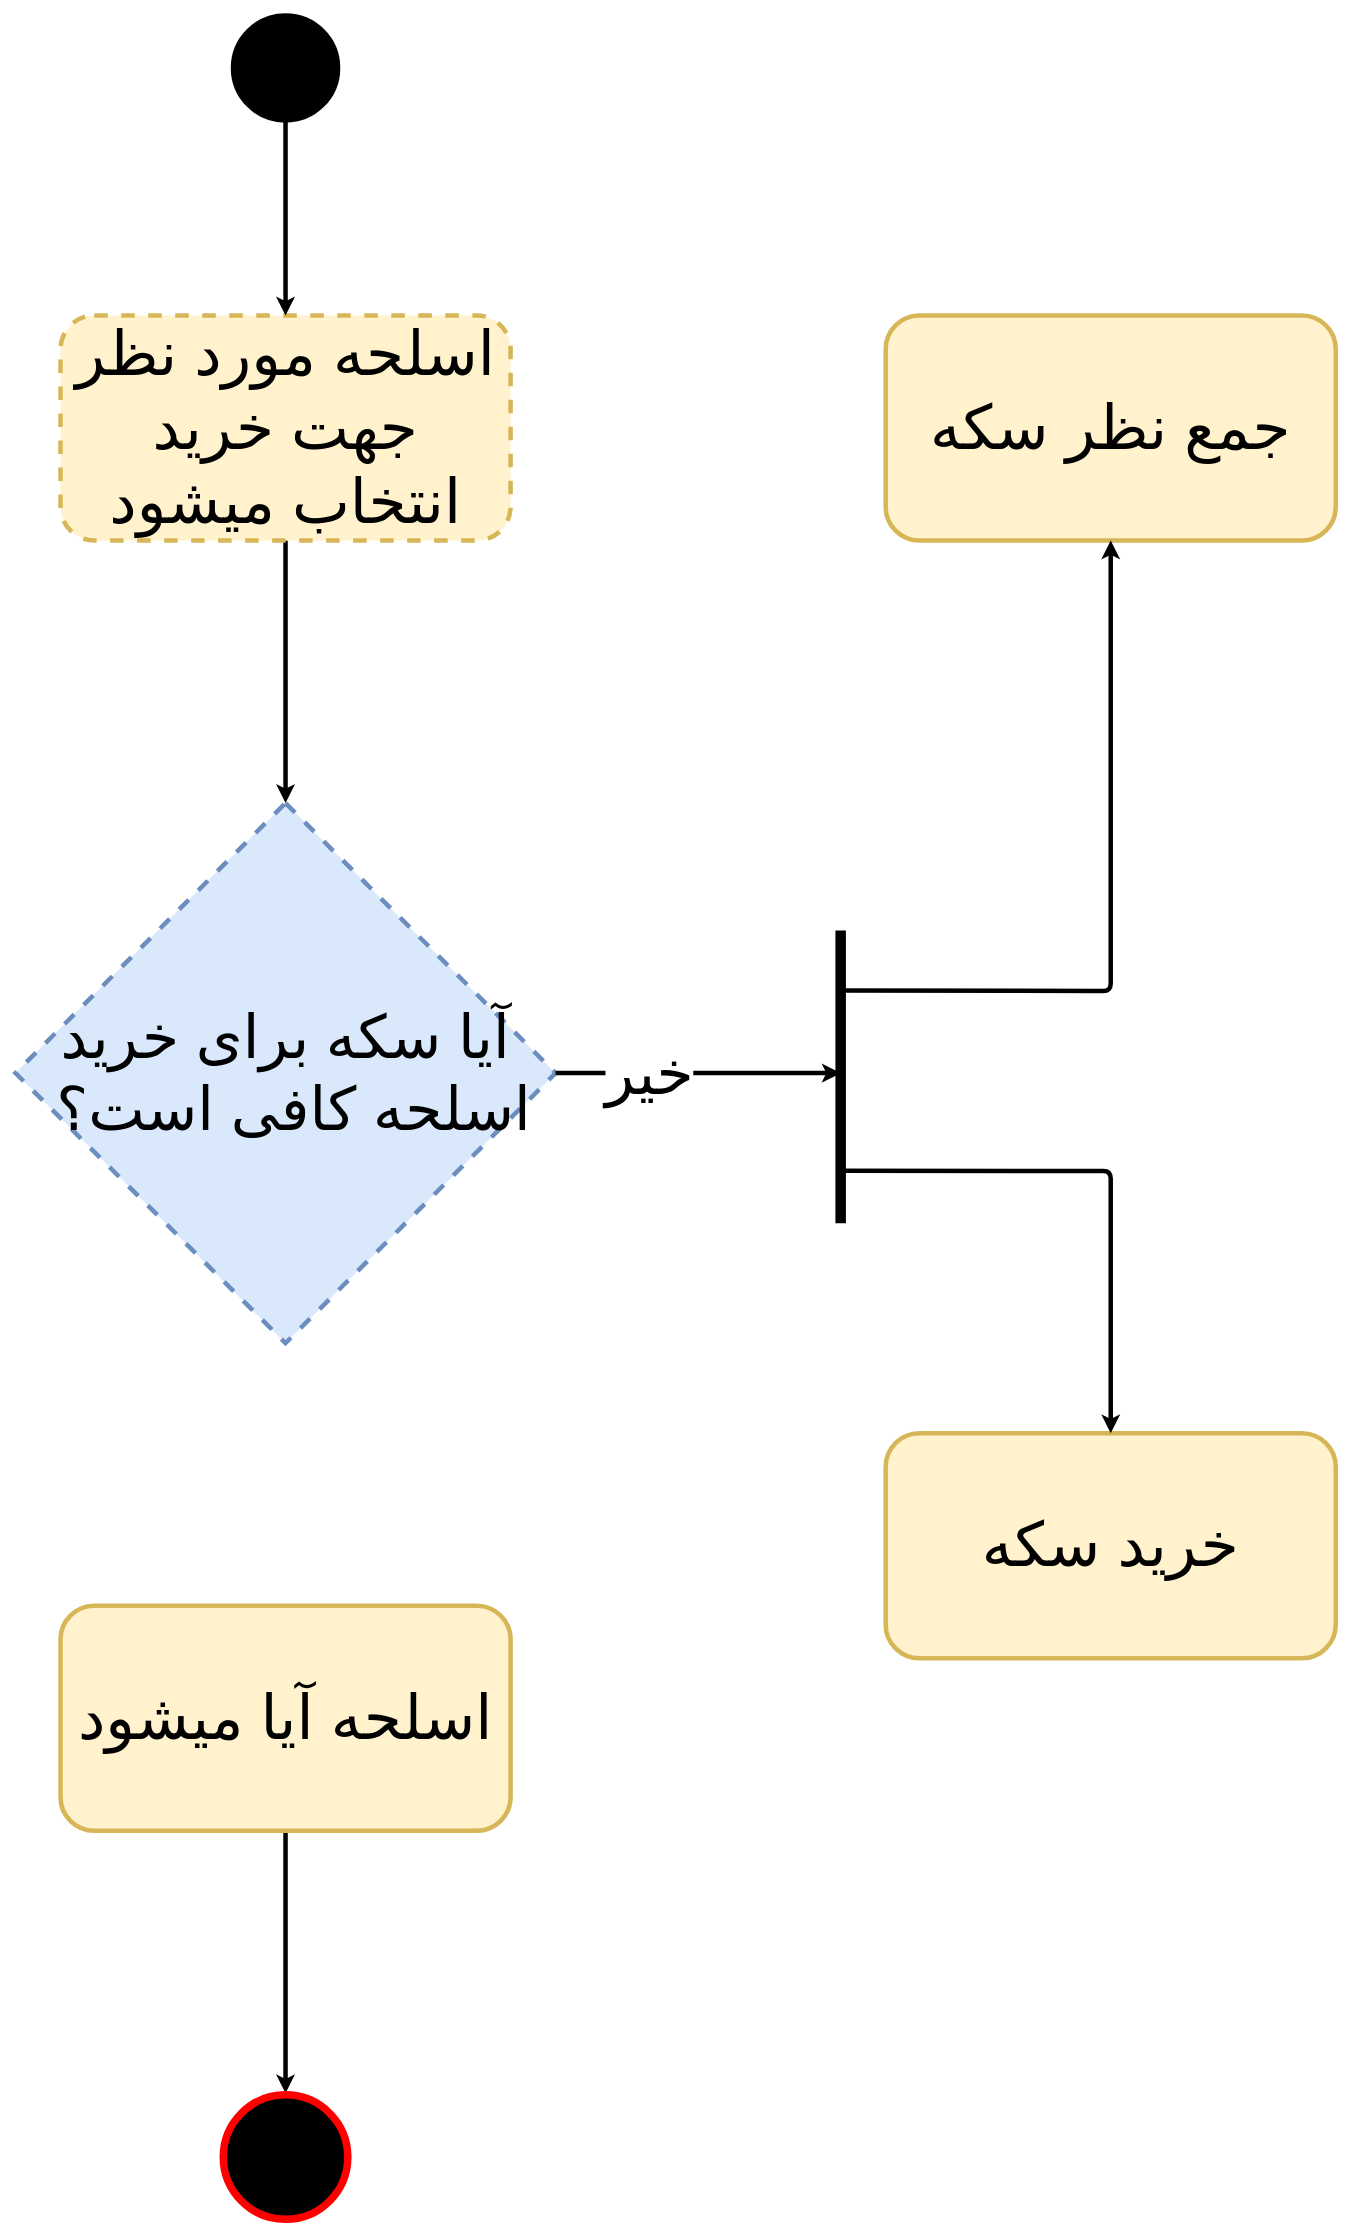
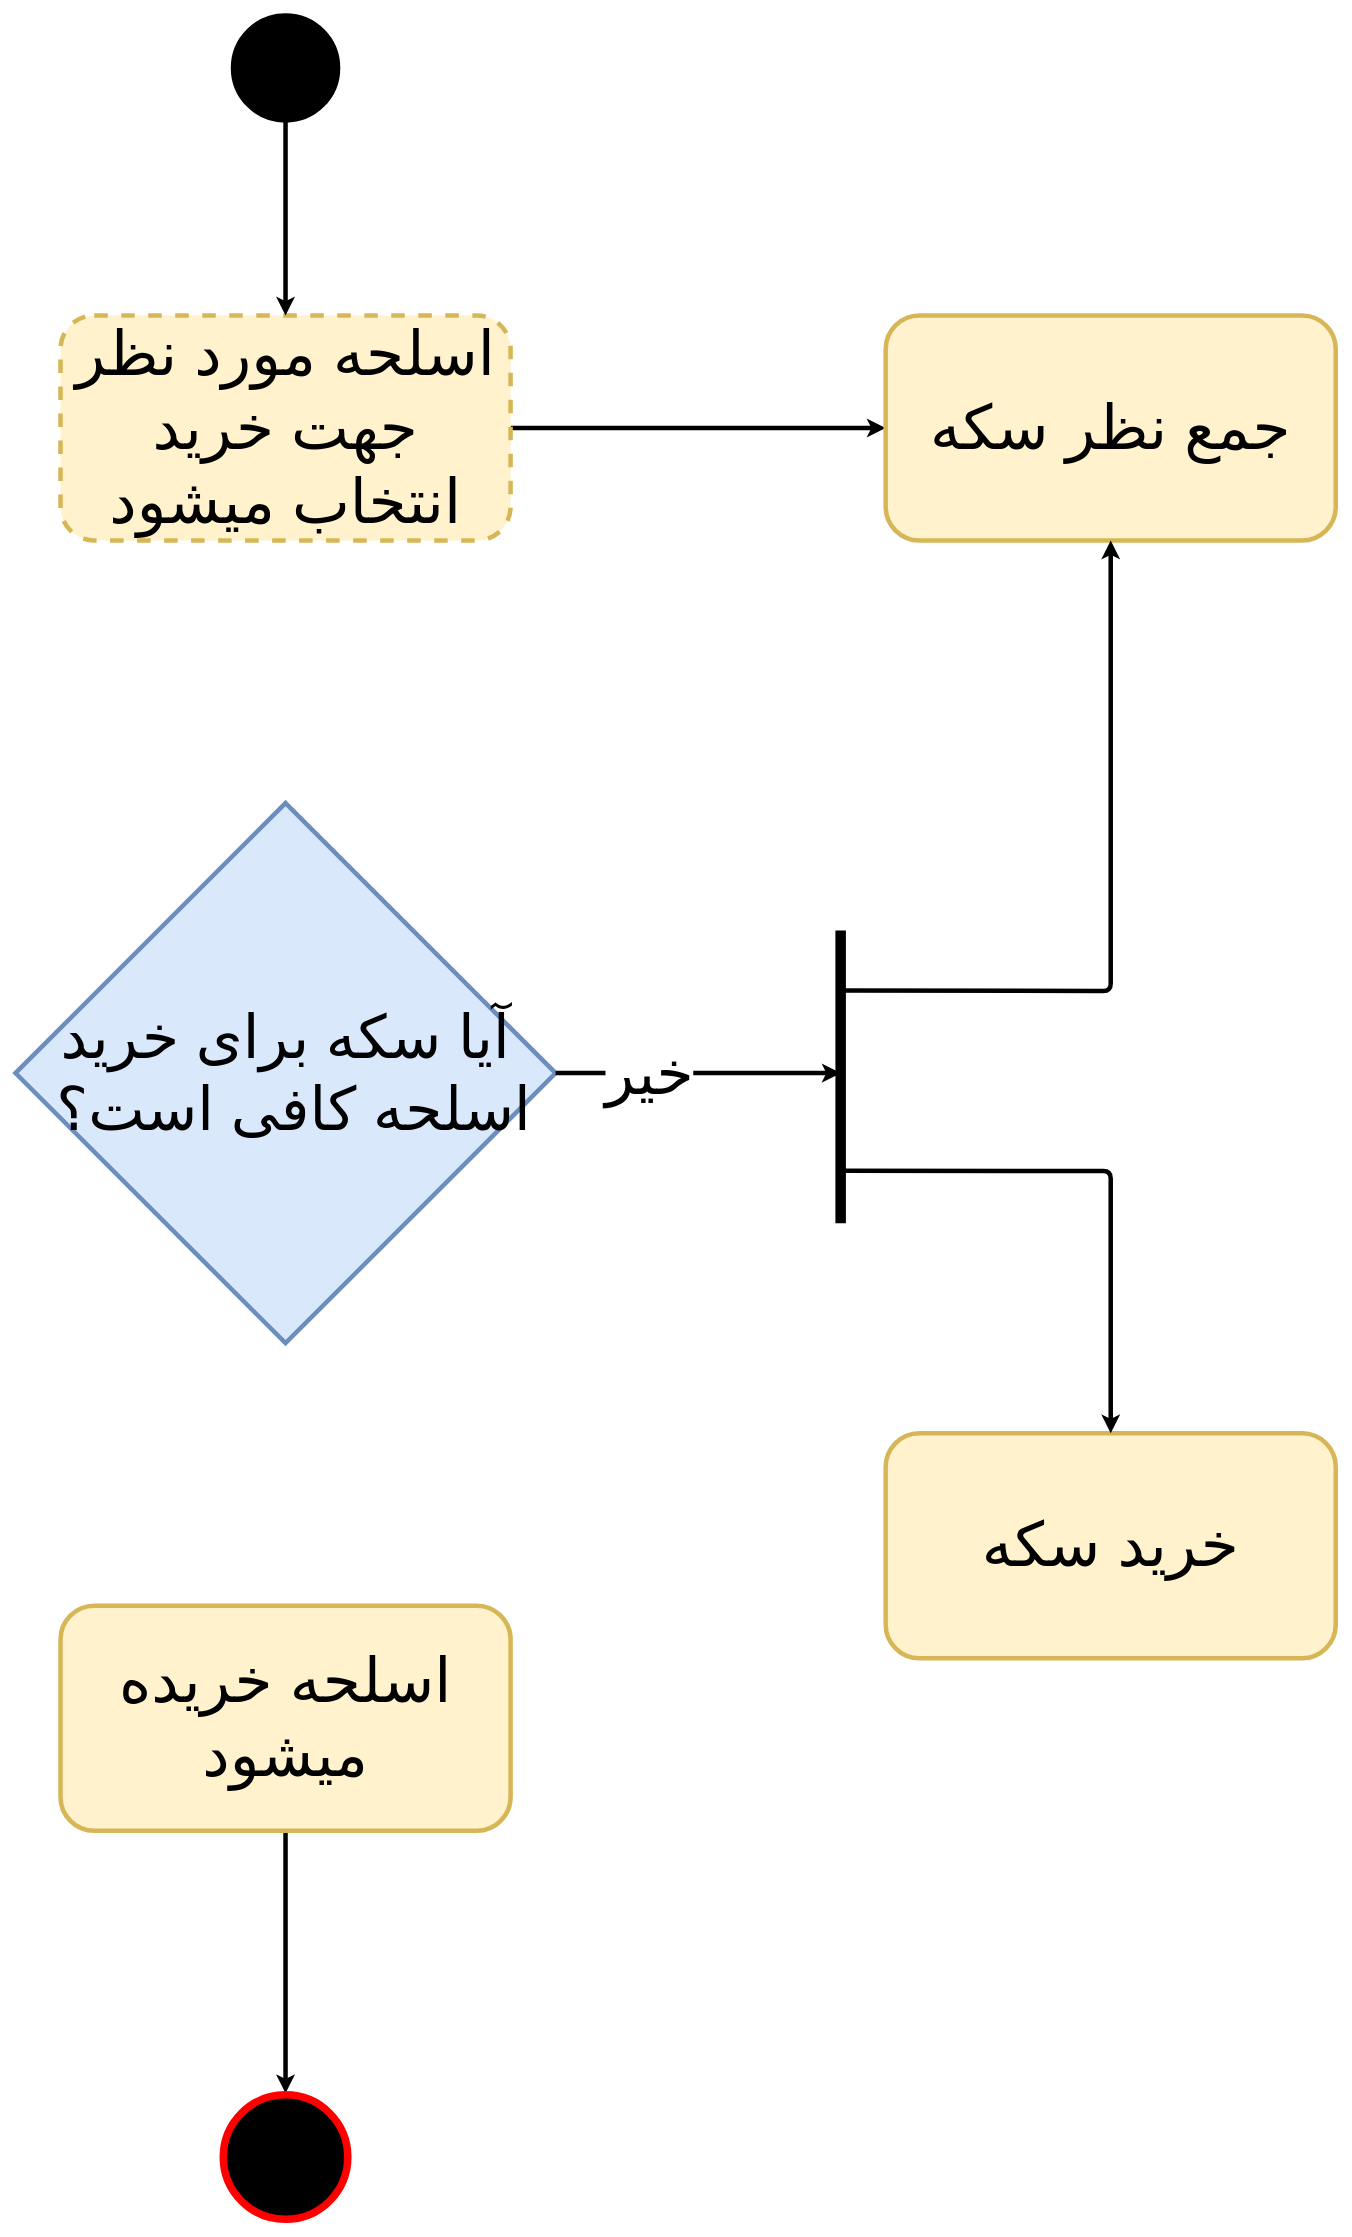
  <mxCell id="0" />
  <mxCell id="1" parent="0" />
  <mxCell id="2" value="" style="ellipse;whiteSpace=wrap;html=1;aspect=fixed;fillColor=#000000;fontSize=60;strokeWidth=6;align=center;" vertex="1" parent="1"><mxGeometry x="310" y="20" width="140" height="140" as="geometry" /></mxCell>
- <mxCell id="3" style="edgeStyle=orthogonalEdgeStyle;curved=0;rounded=1;sketch=0;orthogonalLoop=1;jettySize=auto;html=1;entryX=0.5;entryY=0;entryDx=0;entryDy=0;fontSize=82;fontColor=#FFFFFF;strokeWidth=6;align=center;" edge="1" parent="1" source="4" target="6"><mxGeometry relative="1" as="geometry" /></mxCell>
+ <mxCell id="3" style="edgeStyle=orthogonalEdgeStyle;curved=0;rounded=1;sketch=0;orthogonalLoop=1;jettySize=auto;html=1;fontSize=82;fontColor=#FFFFFF;strokeWidth=6;align=center;" edge="1" parent="1" source="4" target="10"><mxGeometry relative="1" as="geometry" /></mxCell>
  <mxCell id="4" value="&lt;font style=&quot;font-size: 82px;&quot;&gt;اسلحه مورد نظر جهت خرید انتخاب میشود&lt;/font&gt;" style="rounded=1;whiteSpace=wrap;html=1;fontSize=82;strokeWidth=6;fillColor=#fff2cc;strokeColor=#d6b656;align=center;dashed=1;" vertex="1" parent="1"><mxGeometry x="80" y="420" width="600" height="300" as="geometry" /></mxCell>
  <mxCell id="5" style="edgeStyle=orthogonalEdgeStyle;rounded=0;orthogonalLoop=1;jettySize=auto;html=1;strokeWidth=6;entryX=0.5;entryY=0;entryDx=0;entryDy=0;fontSize=60;align=center;" edge="1" parent="1" source="2" target="4"><mxGeometry relative="1" as="geometry"><mxPoint x="-8522" y="6140" as="targetPoint" /></mxGeometry></mxCell>
- <mxCell id="6" value="آیا سکه برای خرید&lt;br&gt;&amp;nbsp;اسلحه کافی است؟" style="rhombus;whiteSpace=wrap;html=1;fontSize=80;strokeWidth=6;fillColor=#dae8fc;strokeColor=#6c8ebf;align=center;dashed=1;" vertex="1" parent="1"><mxGeometry x="20" y="1070" width="720" height="720" as="geometry" /></mxCell>
+ <mxCell id="6" value="آیا سکه برای خرید&lt;br&gt;&amp;nbsp;اسلحه کافی است؟" style="rhombus;whiteSpace=wrap;html=1;fontSize=80;strokeWidth=6;fillColor=#dae8fc;strokeColor=#6c8ebf;align=center;" vertex="1" parent="1"><mxGeometry x="20" y="1070" width="720" height="720" as="geometry" /></mxCell>
  <mxCell id="7" style="edgeStyle=orthogonalEdgeStyle;curved=0;rounded=1;sketch=0;orthogonalLoop=1;jettySize=auto;html=1;entryX=0.5;entryY=0;entryDx=0;entryDy=0;fontSize=80;fontColor=#FFFFFF;strokeWidth=6;align=center;" edge="1" parent="1" source="8" target="9"><mxGeometry relative="1" as="geometry" /></mxCell>
- <mxCell id="8" value="&lt;font style=&quot;font-size: 82px&quot;&gt;اسلحه آیا میشود&lt;/font&gt;" style="rounded=1;whiteSpace=wrap;html=1;fontSize=82;strokeWidth=6;fillColor=#fff2cc;strokeColor=#d6b656;align=center;" vertex="1" parent="1"><mxGeometry x="80" y="2140" width="600" height="300" as="geometry" /></mxCell>
+ <mxCell id="8" value="&lt;font style=&quot;font-size: 82px&quot;&gt;اسلحه خریده میشود&lt;/font&gt;" style="rounded=1;whiteSpace=wrap;html=1;fontSize=82;strokeWidth=6;fillColor=#fff2cc;strokeColor=#d6b656;align=center;" vertex="1" parent="1"><mxGeometry x="80" y="2140" width="600" height="300" as="geometry" /></mxCell>
  <mxCell id="9" value="" style="ellipse;html=1;shape=endState;fillColor=#000000;strokeColor=#ff0000;rounded=0;sketch=0;fontSize=60;strokeWidth=6;align=center;" vertex="1" parent="1"><mxGeometry x="295" y="2790" width="170" height="170" as="geometry" /></mxCell>
  <mxCell id="10" value="&lt;font style=&quot;font-size: 82px&quot;&gt;جمع نظر سکه&lt;/font&gt;" style="rounded=1;whiteSpace=wrap;html=1;fontSize=82;strokeWidth=6;fillColor=#fff2cc;strokeColor=#d6b656;align=center;" vertex="1" parent="1"><mxGeometry x="1180" y="420" width="600" height="300" as="geometry" /></mxCell>
  <mxCell id="11" value="&lt;font style=&quot;font-size: 82px&quot;&gt;خرید سکه&lt;/font&gt;" style="rounded=1;whiteSpace=wrap;html=1;fontSize=82;strokeWidth=6;fillColor=#fff2cc;strokeColor=#d6b656;align=center;" vertex="1" parent="1"><mxGeometry x="1180" y="1910" width="600" height="300" as="geometry" /></mxCell>
  <mxCell id="12" style="edgeStyle=orthogonalEdgeStyle;curved=0;rounded=1;sketch=0;orthogonalLoop=1;jettySize=auto;html=1;fontSize=80;fontColor=#FFFFFF;strokeWidth=6;align=center;" edge="1" parent="1" source="6"><mxGeometry relative="1" as="geometry"><mxPoint x="1120" y="1430" as="targetPoint" /></mxGeometry></mxCell>
  <mxCell id="13" value="&lt;font color=&quot;#000000&quot;&gt;خیر&lt;/font&gt;" style="edgeLabel;html=1;align=center;verticalAlign=middle;resizable=0;points=[];fontSize=80;fontColor=#FFFFFF;" vertex="1" connectable="0" parent="12"><mxGeometry x="-0.345" relative="1" as="geometry"><mxPoint x="-1" as="offset" /></mxGeometry></mxCell>
  <mxCell id="14" value="" style="endArrow=none;html=1;strokeWidth=14;fontSize=60;align=center;" edge="1" parent="1"><mxGeometry width="50" height="50" relative="1" as="geometry"><mxPoint x="1120" y="1630" as="sourcePoint" /><mxPoint x="1120" y="1240" as="targetPoint" /></mxGeometry></mxCell>
  <mxCell id="15" style="edgeStyle=orthogonalEdgeStyle;curved=0;rounded=1;sketch=0;orthogonalLoop=1;jettySize=auto;html=1;fontSize=82;fontColor=#FFFFFF;strokeWidth=6;entryX=0.5;entryY=1;entryDx=0;entryDy=0;align=center;" edge="1" parent="1" target="10"><mxGeometry relative="1" as="geometry"><mxPoint x="1120" y="1320" as="sourcePoint" /><mxPoint x="1240" y="820" as="targetPoint" /></mxGeometry></mxCell>
  <mxCell id="16" style="edgeStyle=orthogonalEdgeStyle;curved=0;rounded=1;sketch=0;orthogonalLoop=1;jettySize=auto;html=1;fontSize=82;fontColor=#FFFFFF;strokeWidth=6;entryX=0.5;entryY=0;entryDx=0;entryDy=0;align=center;" edge="1" parent="1" target="11"><mxGeometry relative="1" as="geometry"><mxPoint x="1120" y="1560" as="sourcePoint" /><mxPoint x="1490" y="1890" as="targetPoint" /></mxGeometry></mxCell>
